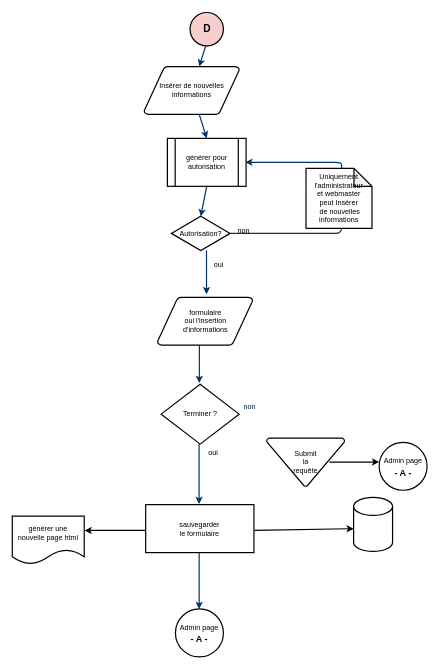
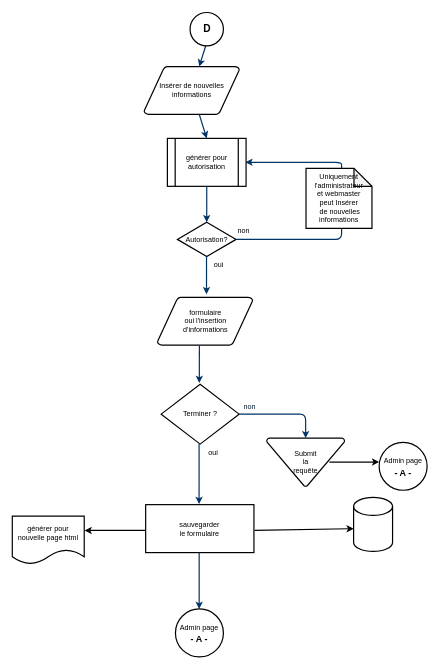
  <mxCell id="0" />
  <mxCell id="1" parent="0" />
  <mxCell id="2" value="Insérer de nouvelles&lt;br&gt;informations" style="shape=mxgraph.flowchart.data;strokeWidth=2;gradientColor=none;gradientDirection=north;fontStyle=0;html=1;" vertex="1" parent="1"><mxGeometry x="239.87" y="110" width="159" height="80" as="geometry" /></mxCell>
- <mxCell id="3" value="Autorisation?" style="shape=mxgraph.flowchart.decision;strokeWidth=2;gradientColor=none;gradientDirection=north;fontStyle=0;html=1;" vertex="1" parent="1"><mxGeometry x="285.37" y="360" width="98" height="57" as="geometry" /></mxCell>
+ <mxCell id="3" value="Autorisation?" style="shape=mxgraph.flowchart.decision;strokeWidth=2;gradientColor=none;gradientDirection=north;fontStyle=0;html=1;" vertex="1" parent="1"><mxGeometry x="295.37" y="370" width="98" height="57" as="geometry" /></mxCell>
  <mxCell id="4" style="fontStyle=1;strokeColor=#003366;strokeWidth=2;html=1;" edge="1" parent="1" target="2"><mxGeometry relative="1" as="geometry"><mxPoint x="344.37" y="70" as="sourcePoint" /></mxGeometry></mxCell>
  <mxCell id="5" style="fontStyle=1;strokeColor=#003366;strokeWidth=2;html=1;" edge="1" parent="1" source="2"><mxGeometry relative="1" as="geometry"><mxPoint x="344.37" y="230" as="targetPoint" /></mxGeometry></mxCell>
  <mxCell id="6" style="entryX=0.5;entryY=0;entryPerimeter=0;fontStyle=1;strokeColor=#003366;strokeWidth=2;html=1;" edge="1" parent="1" target="3"><mxGeometry relative="1" as="geometry"><mxPoint x="344.37" y="310" as="sourcePoint" /></mxGeometry></mxCell>
  <mxCell id="7" value="" style="edgeStyle=elbowEdgeStyle;elbow=horizontal;entryX=0.5;entryY=0.91;entryPerimeter=0;exitX=1;exitY=0.5;exitPerimeter=0;fontStyle=1;strokeColor=#003366;strokeWidth=2;html=1;" edge="1" parent="1" source="3"><mxGeometry x="485.37" y="18.5" width="100" height="100" as="geometry"><mxPoint x="774.37" y="427" as="sourcePoint" /><mxPoint x="574.37" y="353.71" as="targetPoint" /><Array as="points"><mxPoint x="569.37" y="380" /></Array></mxGeometry></mxCell>
  <mxCell id="8" value="non" style="text;fontStyle=0;html=1;strokeColor=none;gradientColor=none;fillColor=none;strokeWidth=2;" vertex="1" parent="1"><mxGeometry x="394.37" y="370" width="40" height="26" as="geometry" /></mxCell>
  <mxCell id="9" value="" style="edgeStyle=elbowEdgeStyle;elbow=horizontal;fontColor=#001933;fontStyle=1;strokeColor=#003366;strokeWidth=2;html=1;" edge="1" parent="1" source="3"><mxGeometry x="104.37" y="-10" width="100" height="100" as="geometry"><mxPoint x="24.37" y="80" as="sourcePoint" /><mxPoint x="344.37" y="490" as="targetPoint" /></mxGeometry></mxCell>
  <mxCell id="10" value="oui" style="text;fontStyle=0;html=1;strokeColor=none;gradientColor=none;fillColor=none;strokeWidth=2;align=center;" vertex="1" parent="1"><mxGeometry x="344.37" y="427" width="40" height="26" as="geometry" /></mxCell>
  <mxCell id="11" value="Terminer ?" style="shape=mxgraph.flowchart.decision;strokeWidth=2;gradientColor=none;gradientDirection=north;fontStyle=0;html=1;" vertex="1" parent="1"><mxGeometry x="268.37" y="640" width="130" height="100" as="geometry" /></mxCell>
  <mxCell id="12" value="Submit &lt;br&gt;la &lt;br&gt;requête" style="shape=mxgraph.flowchart.merge_or_storage;strokeWidth=2;gradientColor=none;gradientDirection=north;fontStyle=0;html=1;" vertex="1" parent="1"><mxGeometry x="444.37" y="730" width="130" height="80.5" as="geometry" /></mxCell>
+ <mxCell id="13" value="" style="edgeStyle=elbowEdgeStyle;elbow=vertical;exitX=1;exitY=0.5;exitPerimeter=0;entryX=0.5;entryY=0;entryPerimeter=0;fontStyle=1;strokeColor=#003366;strokeWidth=2;html=1;" edge="1" parent="1" source="11" target="12"><mxGeometry x="-155.63" y="-560" width="100" height="100" as="geometry"><mxPoint x="-235.63" y="-470" as="sourcePoint" /><mxPoint x="-135.63" y="-570" as="targetPoint" /><Array as="points"><mxPoint x="504.37" y="690" /></Array></mxGeometry></mxCell>
  <mxCell id="14" value="non" style="text;fontColor=#001933;fontStyle=0;html=1;strokeColor=none;gradientColor=none;fillColor=none;strokeWidth=2;" vertex="1" parent="1"><mxGeometry x="404.37" y="664" width="40" height="26" as="geometry" /></mxCell>
  <mxCell id="15" value="" style="edgeStyle=elbowEdgeStyle;elbow=horizontal;exitX=0.5;exitY=0.09;exitPerimeter=0;entryX=0.905;entryY=0.5;entryPerimeter=0;fontStyle=1;strokeColor=#003366;strokeWidth=2;html=1;" edge="1" parent="1"><mxGeometry x="104.37" y="-10" width="100" height="100" as="geometry"><mxPoint x="574.37" y="287.29" as="sourcePoint" /><mxPoint x="408.765" y="270" as="targetPoint" /><Array as="points"><mxPoint x="569.37" y="280" /></Array></mxGeometry></mxCell>
  <mxCell id="16" value="oui" style="text;fontStyle=0;html=1;strokeColor=none;gradientColor=none;fillColor=none;strokeWidth=2;align=center;" vertex="1" parent="1"><mxGeometry x="334.62" y="740" width="40" height="26" as="geometry" /></mxCell>
  <mxCell id="17" value="" style="edgeStyle=elbowEdgeStyle;elbow=vertical;entryX=0.441;entryY=-0.05;fontStyle=1;strokeColor=#003366;strokeWidth=2;html=1;entryDx=0;entryDy=0;entryPerimeter=0;" edge="1" parent="1"><mxGeometry x="95.87" y="-879" width="100" height="100" as="geometry"><mxPoint x="331.62" y="740" as="sourcePoint" /><mxPoint x="331.599" y="840" as="targetPoint" /></mxGeometry></mxCell>
  <mxCell id="18" value="" style="shape=cylinder3;whiteSpace=wrap;html=1;boundedLbl=1;backgroundOutline=1;size=15;strokeWidth=2;" vertex="1" parent="1"><mxGeometry x="589.37" y="829" width="65" height="90" as="geometry" /></mxCell>
  <mxCell id="19" value="" style="endArrow=classic;html=1;rounded=0;entryX=0.004;entryY=0.578;entryDx=0;entryDy=0;entryPerimeter=0;exitX=0.905;exitY=0.5;exitDx=0;exitDy=0;exitPerimeter=0;strokeWidth=2;" edge="1" parent="1" target="18"><mxGeometry width="50" height="50" relative="1" as="geometry"><mxPoint x="424.168" y="884" as="sourcePoint" /><mxPoint x="633.62" y="578" as="targetPoint" /></mxGeometry></mxCell>
  <mxCell id="20" value="" style="endArrow=classic;html=1;rounded=0;entryX=0.905;entryY=0.5;entryDx=0;entryDy=0;entryPerimeter=0;exitX=0.095;exitY=0.5;exitDx=0;exitDy=0;exitPerimeter=0;strokeWidth=2;" edge="1" parent="1"><mxGeometry width="50" height="50" relative="1" as="geometry"><mxPoint x="262.572" y="884" as="sourcePoint" /><mxPoint x="140.548" y="884" as="targetPoint" /></mxGeometry></mxCell>
  <mxCell id="21" value="formulaire &lt;br&gt;oui&amp;nbsp;l'insertion &lt;br&gt;d'informations" style="shape=mxgraph.flowchart.data;strokeWidth=2;gradientColor=none;gradientDirection=north;fontStyle=0;html=1;" vertex="1" parent="1"><mxGeometry x="262.12" y="495" width="159" height="80" as="geometry" /></mxCell>
  <mxCell id="22" value="" style="edgeStyle=elbowEdgeStyle;elbow=horizontal;fontColor=#001933;fontStyle=1;strokeColor=#003366;strokeWidth=2;html=1;" edge="1" parent="1"><mxGeometry x="91.75" y="138" width="100" height="100" as="geometry"><mxPoint x="332.13" y="575" as="sourcePoint" /><mxPoint x="331.75" y="638" as="targetPoint" /></mxGeometry></mxCell>
- <mxCell id="23" value="&lt;span style=&quot;&quot;&gt;générer une&lt;/span&gt;&lt;br style=&quot;&quot;&gt;&lt;span style=&quot;&quot;&gt;nouvelle page html&lt;/span&gt;" style="shape=document;whiteSpace=wrap;html=1;boundedLbl=1;strokeWidth=2;" vertex="1" parent="1"><mxGeometry x="20" y="860" width="120" height="80" as="geometry" /></mxCell>
+ <mxCell id="23" value="&lt;span style=&quot;&quot;&gt;générer pour&lt;/span&gt;&lt;br style=&quot;&quot;&gt;&lt;span style=&quot;&quot;&gt;nouvelle page html&lt;/span&gt;" style="shape=document;whiteSpace=wrap;html=1;boundedLbl=1;strokeWidth=2;" vertex="1" parent="1"><mxGeometry x="20" y="860" width="120" height="80" as="geometry" /></mxCell>
  <mxCell id="24" value="&lt;span style=&quot;&quot;&gt;Uniquement l'administrateur&lt;/span&gt;&lt;br style=&quot;&quot;&gt;&lt;span style=&quot;&quot;&gt;et webmaster peut&amp;nbsp;Insérer&lt;/span&gt;&lt;br style=&quot;&quot;&gt;&lt;span style=&quot;&quot;&gt;&amp;nbsp;de nouvelles informations&lt;/span&gt;" style="shape=note;whiteSpace=wrap;html=1;backgroundOutline=1;darkOpacity=0.05;strokeWidth=2;" vertex="1" parent="1"><mxGeometry x="510" y="280" width="110" height="100" as="geometry" /></mxCell>
  <mxCell id="25" value="&lt;span style=&quot;&quot;&gt;sauvegarder&lt;/span&gt;&lt;br style=&quot;&quot;&gt;&lt;span style=&quot;&quot;&gt;le formulaire&lt;/span&gt;" style="rounded=0;whiteSpace=wrap;html=1;strokeWidth=2;" vertex="1" parent="1"><mxGeometry x="242.49" y="841" width="180.63" height="80" as="geometry" /></mxCell>
  <mxCell id="26" value="&lt;div style=&quot;&quot;&gt;générer pour&lt;/div&gt;&lt;div style=&quot;&quot;&gt;autorisation&lt;/div&gt;" style="shape=process;whiteSpace=wrap;html=1;backgroundOutline=1;strokeWidth=2;" vertex="1" parent="1"><mxGeometry x="278.74" y="230" width="131.25" height="80" as="geometry" /></mxCell>
- <mxCell id="27" value="&lt;b&gt;&lt;font style=&quot;font-size: 17px;&quot;&gt;D&lt;/font&gt;&lt;/b&gt;" style="ellipse;whiteSpace=wrap;html=1;aspect=fixed;strokeWidth=2;fillColor=#f8cecc;" vertex="1" parent="1"><mxGeometry x="316.55" y="20" width="55.63" height="55.63" as="geometry" /></mxCell>
+ <mxCell id="27" value="&lt;b&gt;&lt;font style=&quot;font-size: 17px;&quot;&gt;D&lt;/font&gt;&lt;/b&gt;" style="ellipse;whiteSpace=wrap;html=1;aspect=fixed;strokeWidth=2;" vertex="1" parent="1"><mxGeometry x="316.55" y="20" width="55.63" height="55.63" as="geometry" /></mxCell>
  <mxCell id="28" value="" style="edgeStyle=elbowEdgeStyle;elbow=vertical;fontStyle=1;strokeColor=#003366;strokeWidth=2;html=1;" edge="1" parent="1"><mxGeometry x="95.49" y="-894" width="100" height="100" as="geometry"><mxPoint x="331.74" y="921" as="sourcePoint" /><mxPoint x="331.74" y="1015" as="targetPoint" /></mxGeometry></mxCell>
  <mxCell id="29" value="" style="endArrow=classic;html=1;rounded=0;strokeWidth=2;fontSize=17;entryX=0.095;entryY=0.5;entryDx=0;entryDy=0;entryPerimeter=0;exitX=0.805;exitY=0.497;exitDx=0;exitDy=0;exitPerimeter=0;" edge="1" parent="1" source="12"><mxGeometry width="50" height="50" relative="1" as="geometry"><mxPoint x="550" y="769.508" as="sourcePoint" /><mxPoint x="632.065" y="770" as="targetPoint" /></mxGeometry></mxCell>
  <mxCell id="30" value="&lt;span style=&quot;font-size: 12px;&quot;&gt;Admin page&lt;/span&gt;&lt;br style=&quot;font-size: 12px;&quot;&gt;&lt;b style=&quot;font-size: 12px;&quot;&gt;&lt;font style=&quot;font-size: 15px;&quot;&gt;- A -&lt;/font&gt;&lt;/b&gt;" style="ellipse;whiteSpace=wrap;html=1;aspect=fixed;strokeWidth=2;fontSize=17;" vertex="1" parent="1"><mxGeometry x="292.18" y="1015" width="80" height="80" as="geometry" /></mxCell>
  <mxCell id="31" value="&lt;span style=&quot;font-size: 12px;&quot;&gt;Admin page&lt;/span&gt;&lt;br style=&quot;font-size: 12px;&quot;&gt;&lt;b style=&quot;font-size: 12px;&quot;&gt;&lt;font style=&quot;font-size: 15px;&quot;&gt;- A -&lt;/font&gt;&lt;/b&gt;" style="ellipse;whiteSpace=wrap;html=1;aspect=fixed;strokeWidth=2;fontSize=17;" vertex="1" parent="1"><mxGeometry x="632" y="737" width="80" height="80" as="geometry" /></mxCell>
